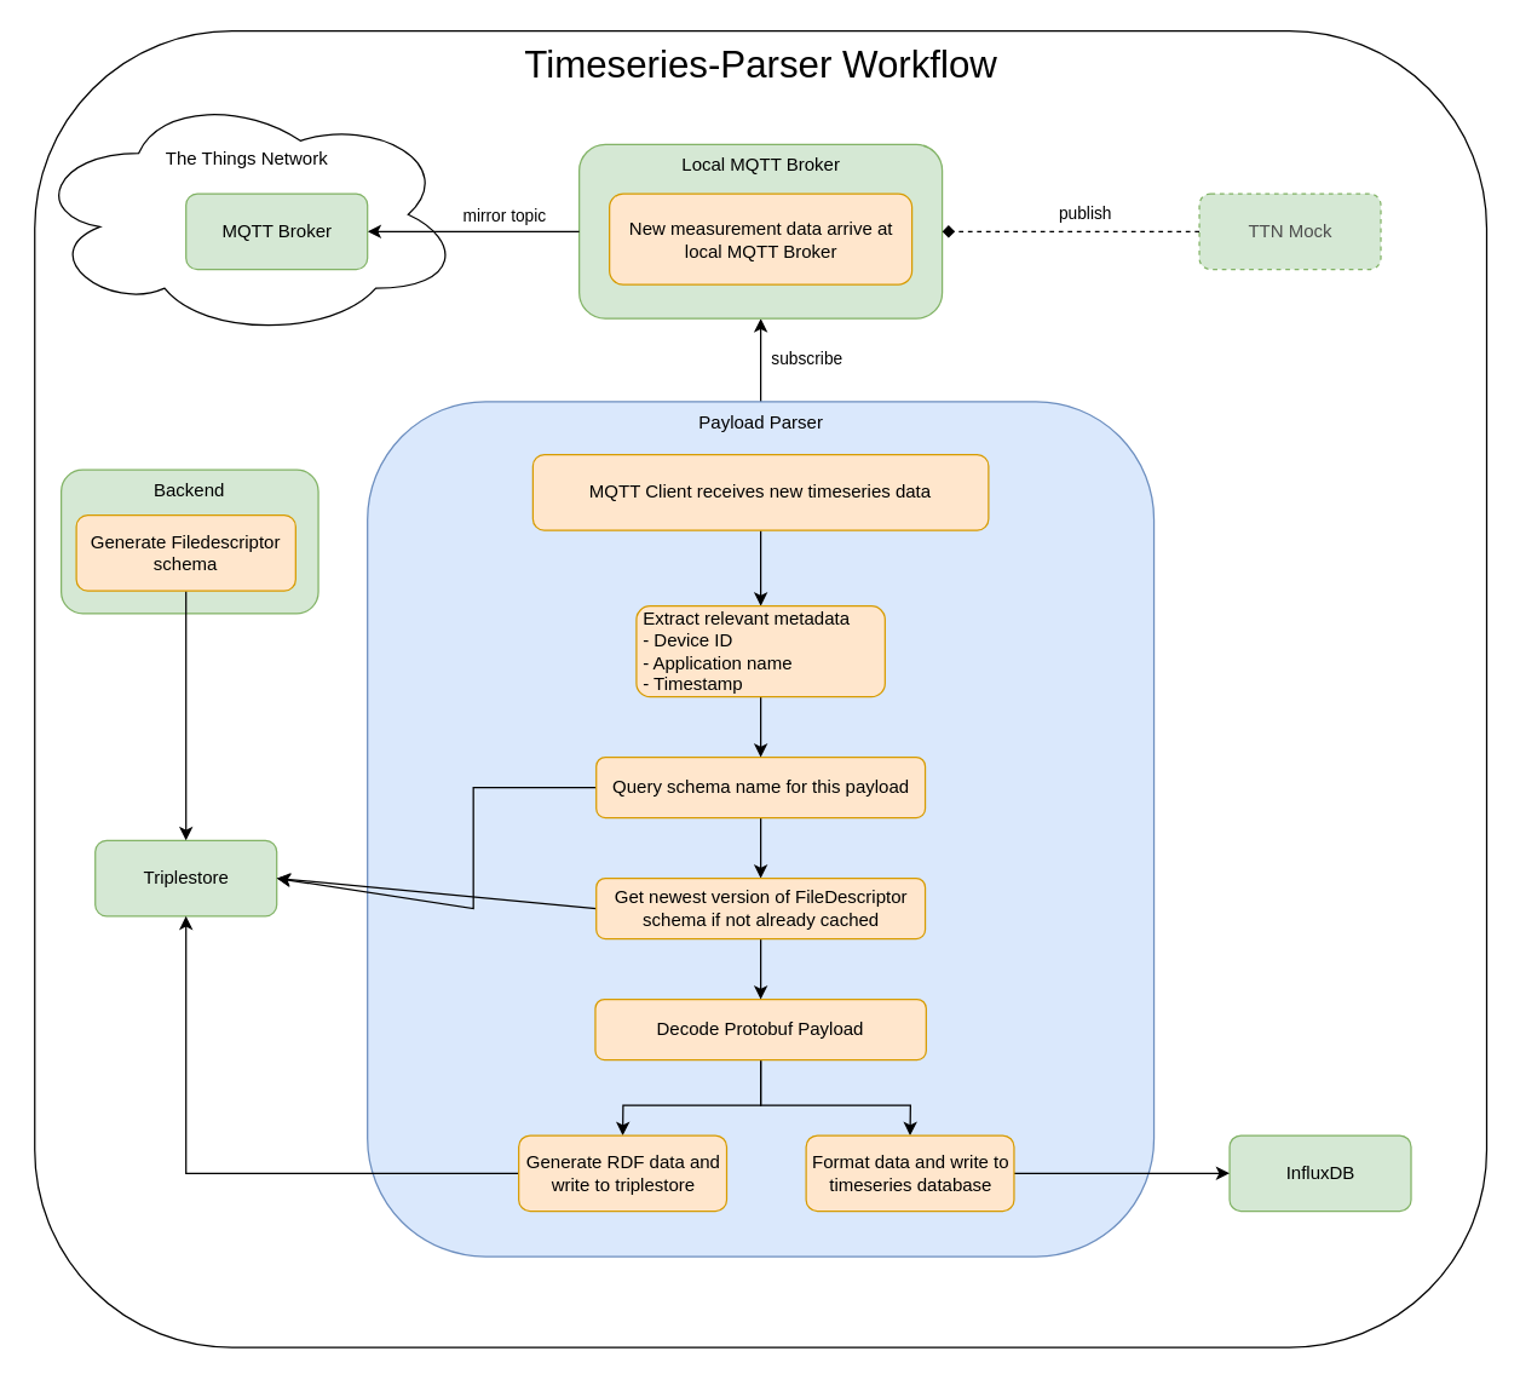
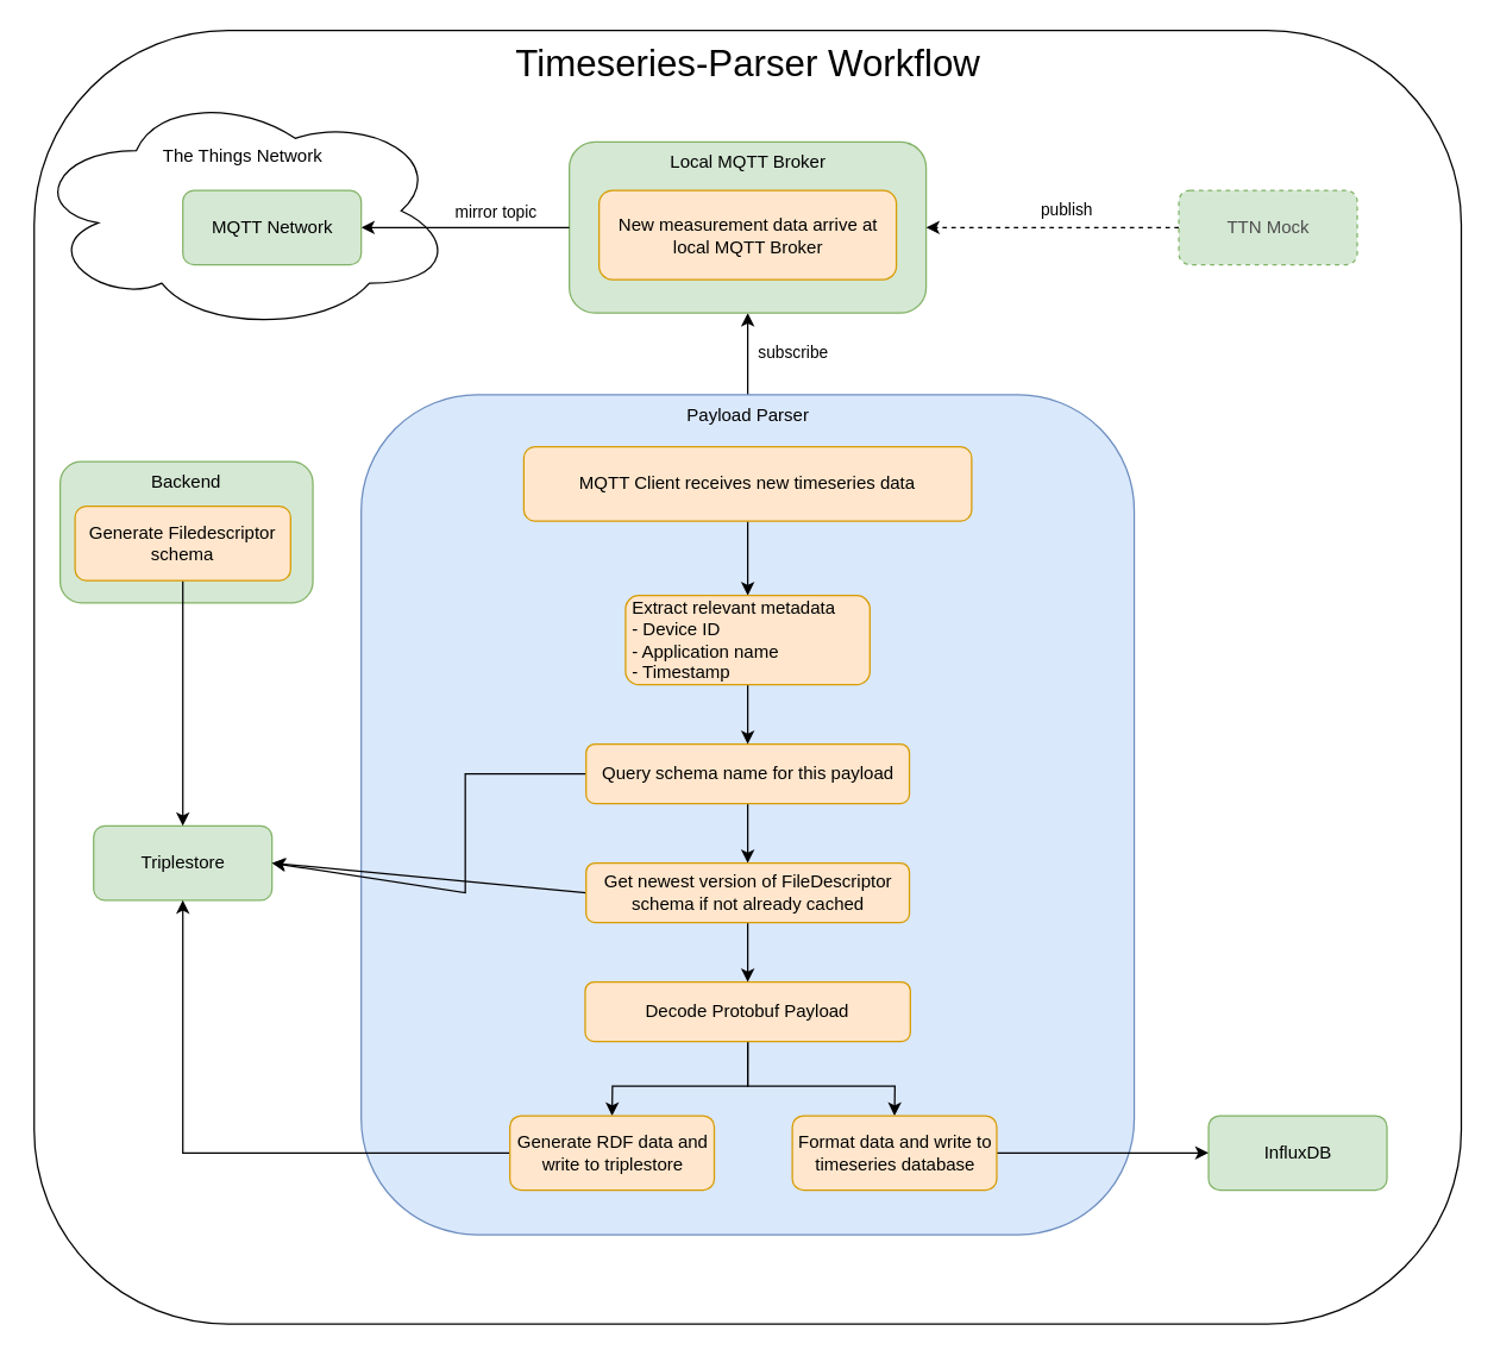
  <mxCell id="0" />
  <mxCell id="1" parent="0" />
  <mxCell id="2" value="&lt;font style=&quot;font-size: 25px;&quot;&gt;Timeseries-Parser Workflow&lt;/font&gt;" style="rounded=1;whiteSpace=wrap;html=1;align=center;verticalAlign=top;" parent="1" vertex="1"><mxGeometry x="22.5" y="20" width="960" height="870" as="geometry" /></mxCell>
  <mxCell id="3" value="Backend" style="rounded=1;whiteSpace=wrap;html=1;verticalAlign=top;fillColor=#d5e8d4;strokeColor=#82b366;" vertex="1" parent="1"><mxGeometry x="40" y="310" width="170" height="95" as="geometry" /></mxCell>
  <mxCell id="4" style="edgeStyle=none;html=1;exitX=0.5;exitY=1;exitDx=0;exitDy=0;endArrow=none;endFill=0;startArrow=classic;startFill=1;" parent="1" source="6" target="15" edge="1"><mxGeometry relative="1" as="geometry" /></mxCell>
  <mxCell id="5" value="subscribe" style="edgeLabel;html=1;align=center;verticalAlign=middle;resizable=0;points=[];" parent="4" vertex="1" connectable="0"><mxGeometry x="-0.054" y="-1" relative="1" as="geometry"><mxPoint x="31" as="offset" /></mxGeometry></mxCell>
  <mxCell id="6" value="Local MQTT Broker" style="rounded=1;whiteSpace=wrap;html=1;verticalAlign=top;fillColor=#d5e8d4;strokeColor=#82b366;" parent="1" vertex="1"><mxGeometry x="382.5" y="95" width="240" height="115" as="geometry" /></mxCell>
  <mxCell id="7" value="New measurement data arrive at local MQTT Broker" style="rounded=1;whiteSpace=wrap;html=1;fillColor=#ffe6cc;strokeColor=#d79b00;" parent="1" vertex="1"><mxGeometry x="402.5" y="127.5" width="200" height="60" as="geometry" /></mxCell>
- <mxCell id="8" style="edgeStyle=none;html=1;entryX=1;entryY=0.5;entryDx=0;entryDy=0;dashed=1;endArrow=diamond;" parent="1" source="10" target="6" edge="1"><mxGeometry relative="1" as="geometry" /></mxCell>
+ <mxCell id="8" style="edgeStyle=none;html=1;entryX=1;entryY=0.5;entryDx=0;entryDy=0;dashed=1;" parent="1" source="10" target="6" edge="1"><mxGeometry relative="1" as="geometry" /></mxCell>
  <mxCell id="9" value="publish" style="edgeLabel;html=1;align=center;verticalAlign=middle;resizable=0;points=[];" parent="8" vertex="1" connectable="0"><mxGeometry x="-0.378" y="3" relative="1" as="geometry"><mxPoint x="-23" y="-15" as="offset" /></mxGeometry></mxCell>
  <mxCell id="10" value="&lt;font style=&quot;color: rgb(77, 77, 77);&quot;&gt;TTN Mock&lt;/font&gt;" style="rounded=1;whiteSpace=wrap;html=1;fillColor=#d5e8d4;strokeColor=#82b366;dashed=1;" parent="1" vertex="1"><mxGeometry x="792.5" y="127.5" width="120" height="50" as="geometry" /></mxCell>
  <mxCell id="11" value="" style="ellipse;shape=cloud;whiteSpace=wrap;html=1;" parent="1" vertex="1"><mxGeometry x="20" y="60" width="285" height="162.5" as="geometry" /></mxCell>
  <mxCell id="12" style="edgeStyle=none;html=1;entryX=0;entryY=0.5;entryDx=0;entryDy=0;startArrow=classic;startFill=1;endArrow=none;endFill=0;" parent="1" source="14" target="6" edge="1"><mxGeometry relative="1" as="geometry" /></mxCell>
  <mxCell id="13" value="mirror topic" style="edgeLabel;html=1;align=center;verticalAlign=middle;resizable=0;points=[];" parent="12" vertex="1" connectable="0"><mxGeometry x="0.321" y="-1" relative="1" as="geometry"><mxPoint x="-2" y="-12" as="offset" /></mxGeometry></mxCell>
- <mxCell id="14" value="MQTT Broker" style="rounded=1;whiteSpace=wrap;html=1;fillColor=#d5e8d4;strokeColor=#82b366;" parent="1" vertex="1"><mxGeometry x="122.5" y="127.5" width="120" height="50" as="geometry" /></mxCell>
+ <mxCell id="14" value="MQTT Network" style="rounded=1;whiteSpace=wrap;html=1;fillColor=#d5e8d4;strokeColor=#82b366;" parent="1" vertex="1"><mxGeometry x="122.5" y="127.5" width="120" height="50" as="geometry" /></mxCell>
  <mxCell id="15" value="Payload Parser" style="rounded=1;whiteSpace=wrap;html=1;verticalAlign=top;fillColor=#dae8fc;strokeColor=#6c8ebf;" parent="1" vertex="1"><mxGeometry x="242.5" y="265" width="520" height="565" as="geometry" /></mxCell>
  <mxCell id="16" value="The Things Network" style="text;html=1;align=center;verticalAlign=middle;whiteSpace=wrap;rounded=0;" parent="1" vertex="1"><mxGeometry x="92.5" y="90" width="140" height="30" as="geometry" /></mxCell>
  <mxCell id="17" style="edgeStyle=none;html=1;exitX=0.5;exitY=1;exitDx=0;exitDy=0;" parent="1" source="18" target="28" edge="1"><mxGeometry relative="1" as="geometry" /></mxCell>
  <mxCell id="18" value="MQTT Client receives new timeseries data" style="rounded=1;whiteSpace=wrap;html=1;fillColor=#ffe6cc;strokeColor=#d79b00;" parent="1" vertex="1"><mxGeometry x="351.88" y="300" width="301.25" height="50" as="geometry" /></mxCell>
  <mxCell id="19" value="Triplestore" style="rounded=1;whiteSpace=wrap;html=1;fillColor=#d5e8d4;strokeColor=#82b366;" parent="1" vertex="1"><mxGeometry x="62.5" y="555" width="120" height="50" as="geometry" /></mxCell>
  <mxCell id="20" value="InfluxDB" style="rounded=1;whiteSpace=wrap;html=1;fillColor=#d5e8d4;strokeColor=#82b366;" parent="1" vertex="1"><mxGeometry x="812.5" y="750" width="120" height="50" as="geometry" /></mxCell>
  <mxCell id="21" style="edgeStyle=none;html=1;exitX=0.5;exitY=1;exitDx=0;exitDy=0;entryX=0.5;entryY=0;entryDx=0;entryDy=0;" edge="1" parent="1" source="23" target="37"><mxGeometry relative="1" as="geometry" /></mxCell>
  <mxCell id="22" style="edgeStyle=none;html=1;exitX=0;exitY=0.5;exitDx=0;exitDy=0;entryX=1;entryY=0.5;entryDx=0;entryDy=0;rounded=0;curved=0;" edge="1" parent="1" source="23" target="19"><mxGeometry relative="1" as="geometry"><Array as="points"><mxPoint x="312.5" y="520" /><mxPoint x="312.5" y="600" /></Array></mxGeometry></mxCell>
  <mxCell id="23" value="Query schema name for this payload" style="rounded=1;whiteSpace=wrap;html=1;fillColor=#ffe6cc;strokeColor=#d79b00;" parent="1" vertex="1"><mxGeometry x="393.76" y="500" width="217.5" height="40" as="geometry" /></mxCell>
  <mxCell id="24" style="edgeStyle=none;html=1;exitX=0.5;exitY=1;exitDx=0;exitDy=0;entryX=0.5;entryY=0;entryDx=0;entryDy=0;rounded=0;curved=0;" edge="1" parent="1" source="26" target="32"><mxGeometry relative="1" as="geometry"><Array as="points"><mxPoint x="502.5" y="730" /><mxPoint x="411.5" y="730" /></Array></mxGeometry></mxCell>
  <mxCell id="25" style="edgeStyle=none;html=1;exitX=0.5;exitY=1;exitDx=0;exitDy=0;entryX=0.5;entryY=0;entryDx=0;entryDy=0;rounded=0;curved=0;" edge="1" parent="1" source="26" target="30"><mxGeometry relative="1" as="geometry"><Array as="points"><mxPoint x="502.5" y="730" /><mxPoint x="601.5" y="730" /></Array></mxGeometry></mxCell>
  <mxCell id="26" value="Decode Protobuf Payload" style="rounded=1;whiteSpace=wrap;html=1;fillColor=#ffe6cc;strokeColor=#d79b00;" parent="1" vertex="1"><mxGeometry x="393.14" y="660" width="218.75" height="40" as="geometry" /></mxCell>
  <mxCell id="27" value="" style="edgeStyle=none;html=1;" parent="1" source="28" target="23" edge="1"><mxGeometry relative="1" as="geometry" /></mxCell>
  <mxCell id="28" value="Extract relevant metadata&amp;nbsp;&lt;div&gt;- Device ID&lt;/div&gt;&lt;div&gt;- Application name&lt;/div&gt;&lt;div&gt;- Timestamp&lt;/div&gt;" style="rounded=1;whiteSpace=wrap;html=1;fillColor=#ffe6cc;strokeColor=#d79b00;align=left;spacing=5;" parent="1" vertex="1"><mxGeometry x="420.32" y="400" width="164.37" height="60" as="geometry" /></mxCell>
  <mxCell id="29" style="edgeStyle=none;html=1;exitX=1;exitY=0.5;exitDx=0;exitDy=0;entryX=0;entryY=0.5;entryDx=0;entryDy=0;" parent="1" source="30" target="20" edge="1"><mxGeometry relative="1" as="geometry" /></mxCell>
  <mxCell id="30" value="Format data and write to timeseries database" style="rounded=1;whiteSpace=wrap;html=1;fillColor=#ffe6cc;strokeColor=#d79b00;" parent="1" vertex="1"><mxGeometry x="532.5" y="750" width="137.5" height="50" as="geometry" /></mxCell>
  <mxCell id="31" style="edgeStyle=none;html=1;exitX=0;exitY=0.5;exitDx=0;exitDy=0;entryX=0.5;entryY=1;entryDx=0;entryDy=0;rounded=0;curved=0;" parent="1" source="32" target="19" edge="1"><mxGeometry relative="1" as="geometry"><Array as="points"><mxPoint x="122.5" y="775" /></Array></mxGeometry></mxCell>
  <mxCell id="32" value="Generate RDF data and write to triplestore" style="rounded=1;whiteSpace=wrap;html=1;fillColor=#ffe6cc;strokeColor=#d79b00;" parent="1" vertex="1"><mxGeometry x="342.5" y="750" width="137.5" height="50" as="geometry" /></mxCell>
  <mxCell id="33" style="edgeStyle=none;html=1;exitX=0.5;exitY=1;exitDx=0;exitDy=0;" edge="1" parent="1" source="34" target="19"><mxGeometry relative="1" as="geometry" /></mxCell>
  <mxCell id="34" value="Generate Filedescriptor schema" style="rounded=1;whiteSpace=wrap;html=1;fillColor=#ffe6cc;strokeColor=#d79b00;" vertex="1" parent="1"><mxGeometry x="50" y="340" width="145" height="50" as="geometry" /></mxCell>
  <mxCell id="35" style="edgeStyle=none;html=1;exitX=0.5;exitY=1;exitDx=0;exitDy=0;entryX=0.5;entryY=0;entryDx=0;entryDy=0;" edge="1" parent="1" source="37" target="26"><mxGeometry relative="1" as="geometry" /></mxCell>
  <mxCell id="36" style="edgeStyle=none;html=1;exitX=0;exitY=0.5;exitDx=0;exitDy=0;entryX=1;entryY=0.5;entryDx=0;entryDy=0;" edge="1" parent="1" source="37" target="19"><mxGeometry relative="1" as="geometry" /></mxCell>
  <mxCell id="37" value="Get newest version of FileDescriptor schema if not already cached" style="rounded=1;whiteSpace=wrap;html=1;fillColor=#ffe6cc;strokeColor=#d79b00;" vertex="1" parent="1"><mxGeometry x="393.76" y="580" width="217.5" height="40" as="geometry" /></mxCell>
